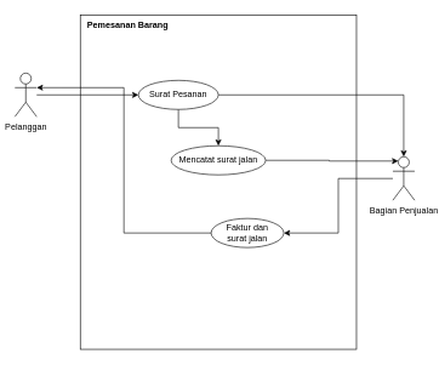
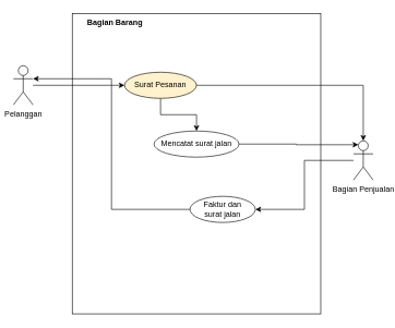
  <mxCell id="0" />
  <mxCell id="1" parent="0" />
  <mxCell id="2" value="" style="rounded=0;whiteSpace=wrap;html=1;direction=south;" vertex="1" parent="1"><mxGeometry x="110" y="20" width="380" height="460" as="geometry" /></mxCell>
  <mxCell id="3" style="edgeStyle=orthogonalEdgeStyle;rounded=0;orthogonalLoop=1;jettySize=auto;html=1;entryX=1;entryY=0.5;entryDx=0;entryDy=0;" edge="1" parent="1" source="4" target="14"><mxGeometry relative="1" as="geometry" /></mxCell>
  <mxCell id="4" value="Bagian Penjualan" style="shape=umlActor;verticalLabelPosition=bottom;verticalAlign=top;html=1;outlineConnect=0;" vertex="1" parent="1"><mxGeometry x="540" y="215" width="30" height="60" as="geometry" /></mxCell>
  <mxCell id="5" style="edgeStyle=orthogonalEdgeStyle;rounded=0;orthogonalLoop=1;jettySize=auto;html=1;entryX=0;entryY=0.5;entryDx=0;entryDy=0;" edge="1" parent="1" source="6" target="10"><mxGeometry relative="1" as="geometry" /></mxCell>
  <mxCell id="6" value="Pelanggan" style="shape=umlActor;verticalLabelPosition=bottom;verticalAlign=top;html=1;outlineConnect=0;" vertex="1" parent="1"><mxGeometry x="20" y="100" width="30" height="60" as="geometry" /></mxCell>
- <mxCell id="7" value="&lt;b&gt;Pemesanan Barang&lt;/b&gt;" style="text;html=1;align=center;verticalAlign=middle;resizable=0;points=[];autosize=1;strokeColor=none;fillColor=none;" vertex="1" parent="1"><mxGeometry x="110" y="20" width="130" height="30" as="geometry" /></mxCell>
+ <mxCell id="7" value="&lt;b&gt;Bagian Barang&lt;/b&gt;" style="text;html=1;align=center;verticalAlign=middle;resizable=0;points=[];autosize=1;strokeColor=none;fillColor=none;" vertex="1" parent="1"><mxGeometry x="110" y="20" width="130" height="30" as="geometry" /></mxCell>
  <mxCell id="8" style="edgeStyle=orthogonalEdgeStyle;rounded=0;orthogonalLoop=1;jettySize=auto;html=1;exitX=0.5;exitY=1;exitDx=0;exitDy=0;" edge="1" parent="1" source="10" target="12"><mxGeometry relative="1" as="geometry" /></mxCell>
  <mxCell id="9" style="edgeStyle=orthogonalEdgeStyle;rounded=0;orthogonalLoop=1;jettySize=auto;html=1;exitX=1;exitY=0.5;exitDx=0;exitDy=0;entryX=0.5;entryY=0;entryDx=0;entryDy=0;entryPerimeter=0;" edge="1" parent="1" source="10" target="4"><mxGeometry relative="1" as="geometry" /></mxCell>
- <mxCell id="10" value="Surat Pesanan" style="ellipse;whiteSpace=wrap;html=1;" vertex="1" parent="1"><mxGeometry x="190" y="110" width="110" height="40" as="geometry" /></mxCell>
+ <mxCell id="10" value="Surat Pesanan" style="ellipse;whiteSpace=wrap;html=1;fillColor=#fff2cc;" vertex="1" parent="1"><mxGeometry x="190" y="110" width="110" height="40" as="geometry" /></mxCell>
  <mxCell id="11" style="edgeStyle=orthogonalEdgeStyle;rounded=0;orthogonalLoop=1;jettySize=auto;html=1;exitX=1;exitY=0.5;exitDx=0;exitDy=0;entryX=0.25;entryY=0.1;entryDx=0;entryDy=0;entryPerimeter=0;" edge="1" parent="1" source="12" target="4"><mxGeometry relative="1" as="geometry" /></mxCell>
  <mxCell id="12" value="Mencatat surat jalan" style="ellipse;whiteSpace=wrap;html=1;" vertex="1" parent="1"><mxGeometry x="235" y="200" width="130" height="40" as="geometry" /></mxCell>
  <mxCell id="13" style="edgeStyle=orthogonalEdgeStyle;rounded=0;orthogonalLoop=1;jettySize=auto;html=1;exitX=0;exitY=0.5;exitDx=0;exitDy=0;entryX=1;entryY=0.333;entryDx=0;entryDy=0;entryPerimeter=0;" edge="1" parent="1" source="14" target="6"><mxGeometry relative="1" as="geometry" /></mxCell>
  <mxCell id="14" value="Faktur dan &lt;br&gt;surat jalan" style="ellipse;whiteSpace=wrap;html=1;" vertex="1" parent="1"><mxGeometry x="290" y="300" width="100" height="40" as="geometry" /></mxCell>
